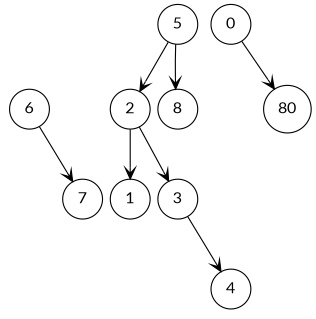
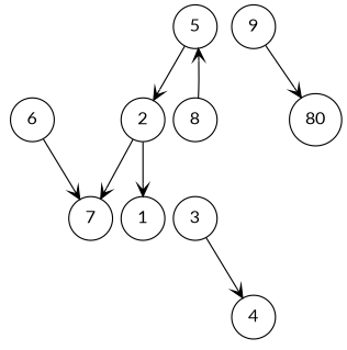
  digraph {
    fontname=Lato
    nodesep=0.1
    node [fontname=Lato shape=circle]
    edge [arrowhead=vee fontname=Lato]
    2 [group=2]
    1
    3 [group=3]
    5
    8 [group=8]
    _3 [group=3 style=invis width=0]
    4
    6 [group=6]
    _6 [group=6 style=invis width=0]
    7
-   9 [group=9 label=0]
+   9 [group=9]
    _9 [group=9 style=invis width=0]
    n13 [label=80]
    2 -> 1
-   2 -> 3
+   2 -> 7
    3 -> _3 [style=invis]
    3 -> 4
    5 -> 2
-   5 -> 8
+   8 -> 5
    6 -> _6 [style=invis]
    6 -> 7
    9 -> _9 [style=invis]
    9 -> n13
  }
